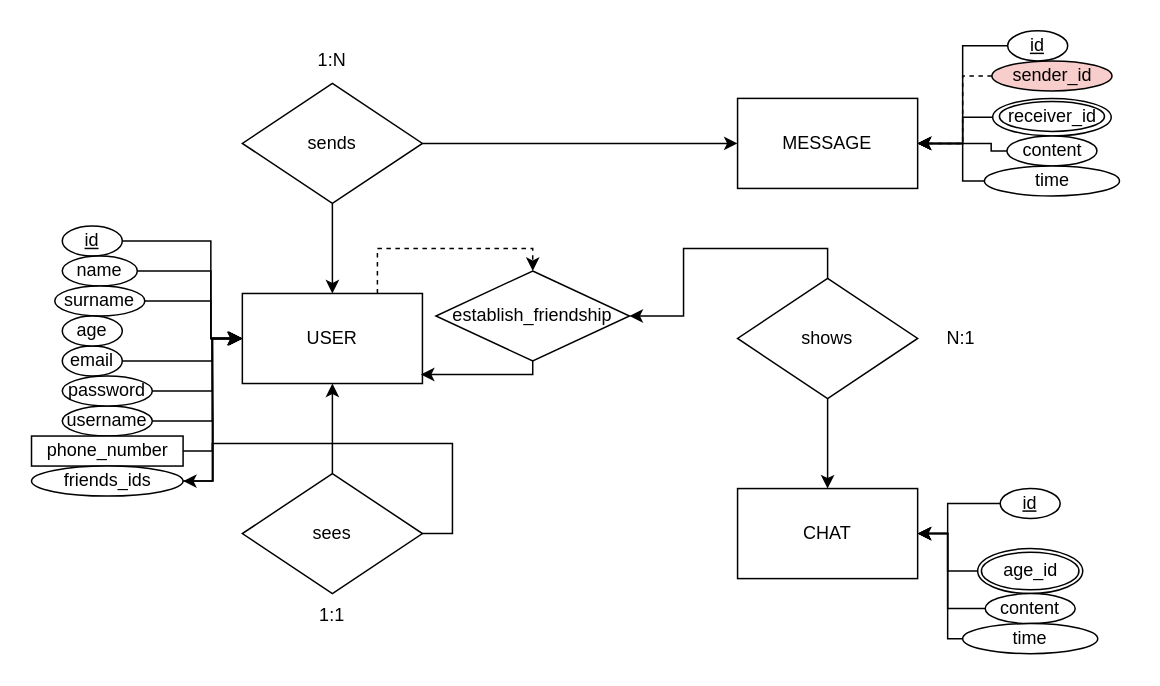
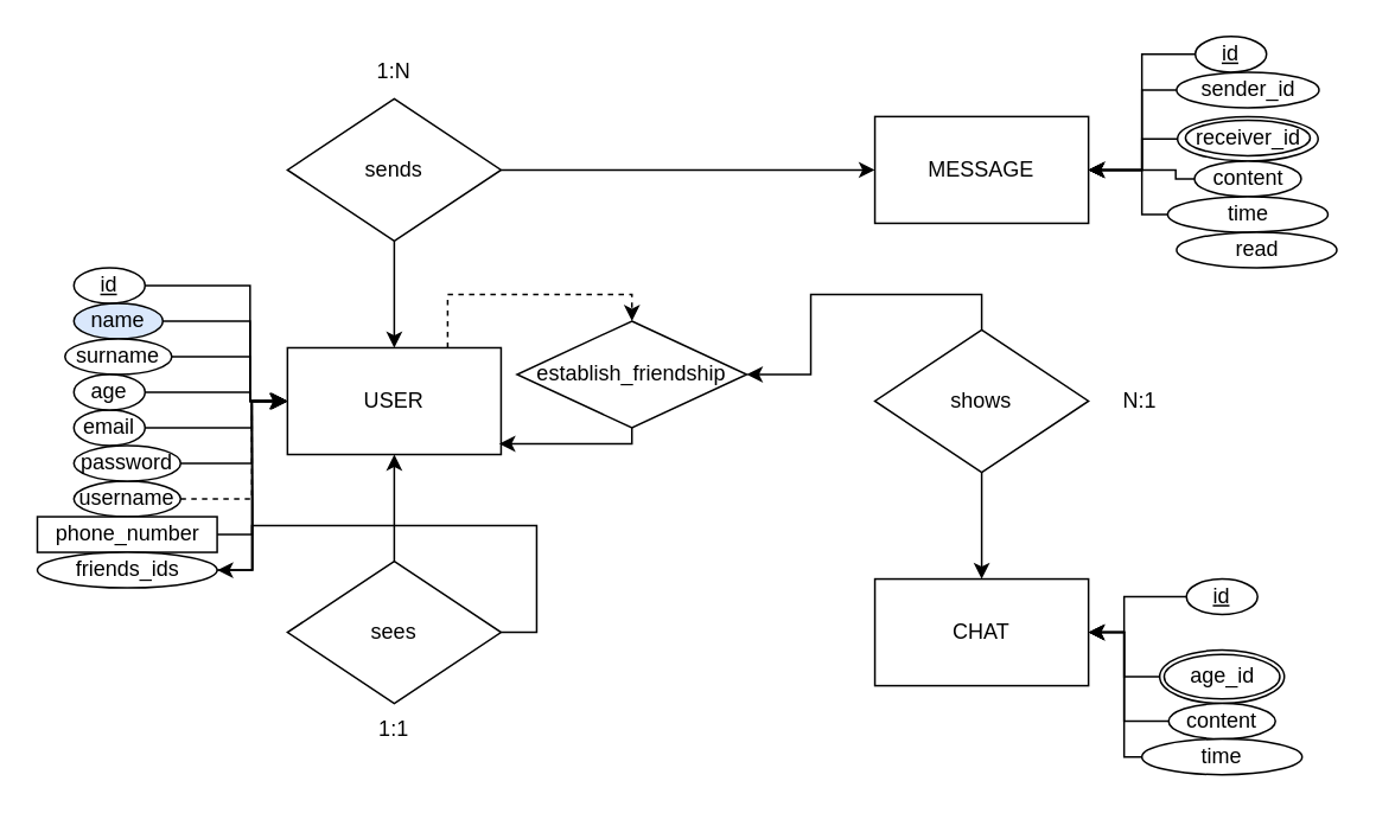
  <mxCell id="0" />
  <mxCell id="1" parent="0" />
  <mxCell id="2" style="edgeStyle=orthogonalEdgeStyle;rounded=0;orthogonalLoop=1;jettySize=auto;html=1;exitX=0.75;exitY=0;exitDx=0;exitDy=0;entryX=0.5;entryY=0;entryDx=0;entryDy=0;dashed=1;" edge="1" parent="1" source="3" target="54"><mxGeometry relative="1" as="geometry"><Array as="points"><mxPoint x="251" y="165" /><mxPoint x="355" y="165" /></Array></mxGeometry></mxCell>
  <mxCell id="3" value="USER" style="rounded=0;whiteSpace=wrap;html=1;" parent="1" vertex="1"><mxGeometry x="161" y="195" width="120" height="60" as="geometry" /></mxCell>
  <mxCell id="4" value="MESSAGE" style="rounded=0;whiteSpace=wrap;html=1;" parent="1" vertex="1"><mxGeometry x="491" y="65" width="120" height="60" as="geometry" /></mxCell>
  <mxCell id="5" value="CHAT" style="rounded=0;whiteSpace=wrap;html=1;" parent="1" vertex="1"><mxGeometry x="491" y="325" width="120" height="60" as="geometry" /></mxCell>
  <mxCell id="6" style="edgeStyle=orthogonalEdgeStyle;rounded=0;orthogonalLoop=1;jettySize=auto;html=1;exitX=1;exitY=0.5;exitDx=0;exitDy=0;entryX=0;entryY=0.5;entryDx=0;entryDy=0;" parent="1" source="8" target="4" edge="1"><mxGeometry relative="1" as="geometry"><mxPoint x="471" y="95" as="targetPoint" /></mxGeometry></mxCell>
  <mxCell id="7" style="edgeStyle=orthogonalEdgeStyle;rounded=0;orthogonalLoop=1;jettySize=auto;html=1;exitX=0.5;exitY=1;exitDx=0;exitDy=0;" parent="1" source="8" target="3" edge="1"><mxGeometry relative="1" as="geometry" /></mxCell>
  <mxCell id="8" value="sends" style="rhombus;whiteSpace=wrap;html=1;" parent="1" vertex="1"><mxGeometry x="161" y="55" width="120" height="80" as="geometry" /></mxCell>
  <mxCell id="9" style="edgeStyle=orthogonalEdgeStyle;rounded=0;orthogonalLoop=1;jettySize=auto;html=1;exitX=0.5;exitY=0;exitDx=0;exitDy=0;entryX=0.5;entryY=1;entryDx=0;entryDy=0;" parent="1" source="11" target="3" edge="1"><mxGeometry relative="1" as="geometry" /></mxCell>
  <mxCell id="10" style="edgeStyle=orthogonalEdgeStyle;rounded=0;orthogonalLoop=1;jettySize=auto;html=1;exitX=1;exitY=0.5;exitDx=0;exitDy=0;" parent="1" source="11" target="56" edge="1"><mxGeometry relative="1" as="geometry" /></mxCell>
  <mxCell id="11" value="sees" style="rhombus;whiteSpace=wrap;html=1;" parent="1" vertex="1"><mxGeometry x="161" y="315" width="120" height="80" as="geometry" /></mxCell>
  <mxCell id="12" style="edgeStyle=orthogonalEdgeStyle;rounded=0;orthogonalLoop=1;jettySize=auto;html=1;exitX=0.5;exitY=1;exitDx=0;exitDy=0;entryX=0.5;entryY=0;entryDx=0;entryDy=0;" parent="1" source="14" target="5" edge="1"><mxGeometry relative="1" as="geometry" /></mxCell>
  <mxCell id="13" style="edgeStyle=orthogonalEdgeStyle;rounded=0;orthogonalLoop=1;jettySize=auto;html=1;exitX=0.5;exitY=0;exitDx=0;exitDy=0;" parent="1" source="14" target="54" edge="1"><mxGeometry relative="1" as="geometry" /></mxCell>
  <mxCell id="14" value="shows" style="rhombus;whiteSpace=wrap;html=1;" parent="1" vertex="1"><mxGeometry x="491" y="185" width="120" height="80" as="geometry" /></mxCell>
  <mxCell id="15" value="1:1" style="text;html=1;strokeColor=none;fillColor=none;align=center;verticalAlign=middle;whiteSpace=wrap;rounded=0;" parent="1" vertex="1"><mxGeometry x="191" y="395" width="60" height="30" as="geometry" /></mxCell>
  <mxCell id="16" value="1:N" style="text;html=1;strokeColor=none;fillColor=none;align=center;verticalAlign=middle;whiteSpace=wrap;rounded=0;" parent="1" vertex="1"><mxGeometry x="191" y="25" width="60" height="30" as="geometry" /></mxCell>
  <mxCell id="17" value="N:1" style="text;html=1;strokeColor=none;fillColor=none;align=center;verticalAlign=middle;whiteSpace=wrap;rounded=0;" parent="1" vertex="1"><mxGeometry x="610" y="210" width="60" height="30" as="geometry" /></mxCell>
  <mxCell id="18" style="edgeStyle=orthogonalEdgeStyle;rounded=0;orthogonalLoop=1;jettySize=auto;html=1;exitX=1;exitY=0.5;exitDx=0;exitDy=0;" parent="1" source="19" edge="1"><mxGeometry relative="1" as="geometry"><mxPoint x="160" y="225" as="targetPoint" /><Array as="points"><mxPoint x="140" y="160" /><mxPoint x="140" y="225" /></Array></mxGeometry></mxCell>
  <mxCell id="19" value="&lt;u&gt;id&lt;/u&gt;" style="ellipse;whiteSpace=wrap;html=1;" parent="1" vertex="1"><mxGeometry x="41" y="150" width="40" height="20" as="geometry" /></mxCell>
  <mxCell id="20" style="edgeStyle=orthogonalEdgeStyle;rounded=0;orthogonalLoop=1;jettySize=auto;html=1;exitX=1;exitY=0.5;exitDx=0;exitDy=0;" parent="1" source="21" edge="1"><mxGeometry relative="1" as="geometry"><mxPoint x="160" y="225" as="targetPoint" /><Array as="points"><mxPoint x="140" y="180" /><mxPoint x="140" y="225" /></Array></mxGeometry></mxCell>
- <mxCell id="21" value="name" style="ellipse;whiteSpace=wrap;html=1;" parent="1" vertex="1"><mxGeometry x="41" y="170" width="50" height="20" as="geometry" /></mxCell>
+ <mxCell id="21" value="name" style="ellipse;whiteSpace=wrap;html=1;fillColor=#dae8fc;" parent="1" vertex="1"><mxGeometry x="41" y="170" width="50" height="20" as="geometry" /></mxCell>
  <mxCell id="22" style="edgeStyle=orthogonalEdgeStyle;rounded=0;orthogonalLoop=1;jettySize=auto;html=1;exitX=1;exitY=0.5;exitDx=0;exitDy=0;entryX=0;entryY=0.5;entryDx=0;entryDy=0;" parent="1" source="23" target="3" edge="1"><mxGeometry relative="1" as="geometry"><Array as="points"><mxPoint x="140" y="200" /><mxPoint x="140" y="225" /></Array></mxGeometry></mxCell>
  <mxCell id="23" value="surname" style="ellipse;whiteSpace=wrap;html=1;" parent="1" vertex="1"><mxGeometry x="36" y="190" width="60" height="20" as="geometry" /></mxCell>
  <mxCell id="24" style="edgeStyle=orthogonalEdgeStyle;rounded=0;orthogonalLoop=1;jettySize=auto;html=1;exitX=1;exitY=0.5;exitDx=0;exitDy=0;" parent="1" source="25" edge="1"><mxGeometry relative="1" as="geometry"><mxPoint x="161" y="225" as="targetPoint" /><Array as="points"><mxPoint x="141" y="240" /><mxPoint x="141" y="225" /></Array></mxGeometry></mxCell>
  <mxCell id="25" value="email" style="ellipse;whiteSpace=wrap;html=1;" parent="1" vertex="1"><mxGeometry x="41" y="230" width="40" height="20" as="geometry" /></mxCell>
- <mxCell id="26" style="edgeStyle=orthogonalEdgeStyle;rounded=0;orthogonalLoop=1;jettySize=auto;html=1;exitX=1;exitY=0.5;exitDx=0;exitDy=0;entryX=0;entryY=0.5;entryDx=0;entryDy=0;" parent="1" source="27" target="3" edge="1"><mxGeometry relative="1" as="geometry"><Array as="points"><mxPoint x="141" y="280" /><mxPoint x="141" y="225" /></Array></mxGeometry></mxCell>
+ <mxCell id="26" style="edgeStyle=orthogonalEdgeStyle;rounded=0;orthogonalLoop=1;jettySize=auto;html=1;exitX=1;exitY=0.5;exitDx=0;exitDy=0;entryX=0;entryY=0.5;entryDx=0;entryDy=0;dashed=1;" parent="1" source="27" target="3" edge="1"><mxGeometry relative="1" as="geometry"><Array as="points"><mxPoint x="141" y="280" /><mxPoint x="141" y="225" /></Array></mxGeometry></mxCell>
  <mxCell id="27" value="username" style="ellipse;whiteSpace=wrap;html=1;" parent="1" vertex="1"><mxGeometry x="41" y="270" width="60" height="20" as="geometry" /></mxCell>
  <mxCell id="28" style="edgeStyle=orthogonalEdgeStyle;rounded=0;orthogonalLoop=1;jettySize=auto;html=1;exitX=1;exitY=0.5;exitDx=0;exitDy=0;" parent="1" source="29" edge="1"><mxGeometry relative="1" as="geometry"><mxPoint x="161" y="225" as="targetPoint" /><Array as="points"><mxPoint x="141" y="260" /><mxPoint x="141" y="225" /></Array></mxGeometry></mxCell>
  <mxCell id="29" value="password" style="ellipse;whiteSpace=wrap;html=1;" parent="1" vertex="1"><mxGeometry x="41" y="250" width="60" height="20" as="geometry" /></mxCell>
  <mxCell id="30" style="edgeStyle=orthogonalEdgeStyle;rounded=0;orthogonalLoop=1;jettySize=auto;html=1;exitX=1;exitY=0.5;exitDx=0;exitDy=0;" parent="1" source="31" edge="1"><mxGeometry relative="1" as="geometry"><mxPoint x="161" y="225" as="targetPoint" /><Array as="points"><mxPoint x="141" y="300" /><mxPoint x="141" y="225" /></Array></mxGeometry></mxCell>
  <mxCell id="31" value="phone_number" style="whiteSpace=wrap;html=1;rounded=0;" parent="1" vertex="1"><mxGeometry x="20.5" y="290" width="101" height="20" as="geometry" /></mxCell>
  <mxCell id="32" style="edgeStyle=orthogonalEdgeStyle;rounded=0;orthogonalLoop=1;jettySize=auto;html=1;exitX=0;exitY=0.5;exitDx=0;exitDy=0;entryX=1;entryY=0.5;entryDx=0;entryDy=0;" parent="1" source="33" target="4" edge="1"><mxGeometry relative="1" as="geometry" /></mxCell>
  <mxCell id="33" value="&lt;u&gt;id&lt;/u&gt;" style="ellipse;whiteSpace=wrap;html=1;" parent="1" vertex="1"><mxGeometry x="671" y="20" width="40" height="20" as="geometry" /></mxCell>
- <mxCell id="34" style="edgeStyle=orthogonalEdgeStyle;rounded=0;orthogonalLoop=1;jettySize=auto;html=1;exitX=0;exitY=0.5;exitDx=0;exitDy=0;entryX=1;entryY=0.5;entryDx=0;entryDy=0;dashed=1;" parent="1" source="35" target="4" edge="1"><mxGeometry relative="1" as="geometry"><Array as="points"><mxPoint x="641" y="50" /><mxPoint x="641" y="95" /></Array></mxGeometry></mxCell>
- <mxCell id="35" value="sender_id" style="ellipse;whiteSpace=wrap;html=1;fillColor=#f8cecc;" parent="1" vertex="1"><mxGeometry x="660.5" y="40" width="80" height="20" as="geometry" /></mxCell>
+ <mxCell id="34" style="edgeStyle=orthogonalEdgeStyle;rounded=0;orthogonalLoop=1;jettySize=auto;html=1;exitX=0;exitY=0.5;exitDx=0;exitDy=0;entryX=1;entryY=0.5;entryDx=0;entryDy=0;" parent="1" source="35" target="4" edge="1"><mxGeometry relative="1" as="geometry"><Array as="points"><mxPoint x="641" y="50" /><mxPoint x="641" y="95" /></Array></mxGeometry></mxCell>
+ <mxCell id="35" value="sender_id" style="ellipse;whiteSpace=wrap;html=1;" parent="1" vertex="1"><mxGeometry x="660.5" y="40" width="80" height="20" as="geometry" /></mxCell>
  <mxCell id="36" style="edgeStyle=orthogonalEdgeStyle;rounded=0;orthogonalLoop=1;jettySize=auto;html=1;exitX=0;exitY=0.5;exitDx=0;exitDy=0;" parent="1" source="37" edge="1"><mxGeometry relative="1" as="geometry"><mxPoint x="611" y="95" as="targetPoint" /><Array as="points"><mxPoint x="641" y="78" /><mxPoint x="641" y="95" /></Array></mxGeometry></mxCell>
  <mxCell id="37" value="" style="ellipse;whiteSpace=wrap;html=1;" parent="1" vertex="1"><mxGeometry x="661" y="65" width="79" height="25" as="geometry" /></mxCell>
  <mxCell id="38" style="edgeStyle=orthogonalEdgeStyle;rounded=0;orthogonalLoop=1;jettySize=auto;html=1;exitX=0;exitY=0.5;exitDx=0;exitDy=0;" parent="1" source="39" edge="1"><mxGeometry relative="1" as="geometry"><mxPoint x="611" y="95" as="targetPoint" /><Array as="points"><mxPoint x="660" y="100" /><mxPoint x="660" y="95" /></Array></mxGeometry></mxCell>
  <mxCell id="39" value="content" style="ellipse;whiteSpace=wrap;html=1;" parent="1" vertex="1"><mxGeometry x="670.5" y="90" width="60" height="20" as="geometry" /></mxCell>
  <mxCell id="40" style="edgeStyle=orthogonalEdgeStyle;rounded=0;orthogonalLoop=1;jettySize=auto;html=1;exitX=0;exitY=0.5;exitDx=0;exitDy=0;" parent="1" source="41" edge="1"><mxGeometry relative="1" as="geometry"><mxPoint x="611" y="95" as="targetPoint" /><Array as="points"><mxPoint x="641" y="120" /><mxPoint x="641" y="95" /></Array></mxGeometry></mxCell>
  <mxCell id="41" value="time" style="ellipse;whiteSpace=wrap;html=1;" parent="1" vertex="1"><mxGeometry x="655.5" y="110" width="90" height="20" as="geometry" /></mxCell>
  <mxCell id="42" style="edgeStyle=orthogonalEdgeStyle;rounded=0;orthogonalLoop=1;jettySize=auto;html=1;exitX=0;exitY=0.5;exitDx=0;exitDy=0;entryX=1;entryY=0.5;entryDx=0;entryDy=0;" parent="1" source="43" target="5" edge="1"><mxGeometry relative="1" as="geometry"><Array as="points"><mxPoint x="631" y="335" /><mxPoint x="631" y="355" /></Array></mxGeometry></mxCell>
  <mxCell id="43" value="&lt;u&gt;id&lt;/u&gt;" style="ellipse;whiteSpace=wrap;html=1;" parent="1" vertex="1"><mxGeometry x="666" y="325" width="40" height="20" as="geometry" /></mxCell>
  <mxCell id="44" style="edgeStyle=orthogonalEdgeStyle;rounded=0;orthogonalLoop=1;jettySize=auto;html=1;exitX=0;exitY=0.5;exitDx=0;exitDy=0;" parent="1" source="45" edge="1"><mxGeometry relative="1" as="geometry"><mxPoint x="611" y="355" as="targetPoint" /><Array as="points"><mxPoint x="631" y="380" /><mxPoint x="631" y="355" /></Array></mxGeometry></mxCell>
  <mxCell id="45" value="" style="ellipse;whiteSpace=wrap;html=1;" parent="1" vertex="1"><mxGeometry x="651" y="365" width="70" height="30" as="geometry" /></mxCell>
  <mxCell id="46" style="edgeStyle=orthogonalEdgeStyle;rounded=0;orthogonalLoop=1;jettySize=auto;html=1;exitX=0;exitY=0.5;exitDx=0;exitDy=0;" parent="1" source="47" edge="1"><mxGeometry relative="1" as="geometry"><mxPoint x="611" y="355" as="targetPoint" /><Array as="points"><mxPoint x="631" y="405" /><mxPoint x="631" y="355" /></Array></mxGeometry></mxCell>
  <mxCell id="47" value="content" style="ellipse;whiteSpace=wrap;html=1;" parent="1" vertex="1"><mxGeometry x="656" y="395" width="60" height="20" as="geometry" /></mxCell>
  <mxCell id="48" style="edgeStyle=orthogonalEdgeStyle;rounded=0;orthogonalLoop=1;jettySize=auto;html=1;exitX=0;exitY=0.5;exitDx=0;exitDy=0;" parent="1" source="49" edge="1"><mxGeometry relative="1" as="geometry"><mxPoint x="611" y="355" as="targetPoint" /><Array as="points"><mxPoint x="631" y="425" /><mxPoint x="631" y="355" /></Array></mxGeometry></mxCell>
  <mxCell id="49" value="time" style="ellipse;whiteSpace=wrap;html=1;" parent="1" vertex="1"><mxGeometry x="641" y="415" width="90" height="20" as="geometry" /></mxCell>
  <mxCell id="50" value="age_id" style="ellipse;whiteSpace=wrap;html=1;" parent="1" vertex="1"><mxGeometry x="653.5" y="367.5" width="65" height="25" as="geometry" /></mxCell>
+ <mxCell id="51" style="edgeStyle=orthogonalEdgeStyle;rounded=0;orthogonalLoop=1;jettySize=auto;html=1;exitX=1;exitY=0.5;exitDx=0;exitDy=0;entryX=0;entryY=0.5;entryDx=0;entryDy=0;" parent="1" source="52" target="3" edge="1"><mxGeometry relative="1" as="geometry"><Array as="points"><mxPoint x="140" y="220" /><mxPoint x="140" y="225" /></Array></mxGeometry></mxCell>
  <mxCell id="52" value="age" style="ellipse;whiteSpace=wrap;html=1;" parent="1" vertex="1"><mxGeometry x="41" y="210" width="40" height="20" as="geometry" /></mxCell>
  <mxCell id="53" style="edgeStyle=orthogonalEdgeStyle;rounded=0;orthogonalLoop=1;jettySize=auto;html=1;exitX=0.5;exitY=1;exitDx=0;exitDy=0;" edge="1" parent="1" source="54"><mxGeometry relative="1" as="geometry"><mxPoint x="280" y="249" as="targetPoint" /><Array as="points"><mxPoint x="354" y="249" /></Array></mxGeometry></mxCell>
  <mxCell id="54" value="establish_friendship" style="rhombus;whiteSpace=wrap;html=1;" vertex="1" parent="1"><mxGeometry x="290" y="180" width="129" height="60" as="geometry" /></mxCell>
  <mxCell id="55" style="edgeStyle=orthogonalEdgeStyle;rounded=0;orthogonalLoop=1;jettySize=auto;html=1;exitX=1;exitY=0.5;exitDx=0;exitDy=0;entryX=0;entryY=0.5;entryDx=0;entryDy=0;" edge="1" parent="1" source="56" target="3"><mxGeometry relative="1" as="geometry" /></mxCell>
  <mxCell id="56" value="friends_ids" style="ellipse;whiteSpace=wrap;html=1;" vertex="1" parent="1"><mxGeometry x="20.5" y="310" width="101" height="20" as="geometry" /></mxCell>
  <mxCell id="57" value="receiver_id" style="ellipse;whiteSpace=wrap;html=1;" vertex="1" parent="1"><mxGeometry x="665.5" y="67" width="70" height="20" as="geometry" /></mxCell>
+ <mxCell id="58" value="read" style="ellipse;whiteSpace=wrap;html=1;" vertex="1" parent="1"><mxGeometry x="660.5" y="130" width="90" height="20" as="geometry" /></mxCell>
